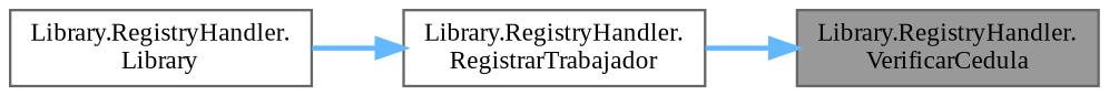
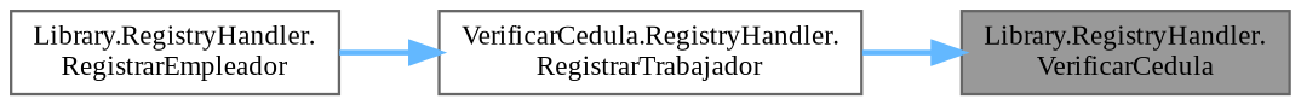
  digraph {
    fontname="Liberation Serif"
    rankdir=RL
    node [color=grey40 fillcolor=white fontname="Liberation Serif" fontsize=10 shape=box style=filled]
    edge [color=steelblue1 dir=back fontname="Liberation Serif" fontsize=10 labelfontname=Helvetica labelfontsize=10 style=bold]
    n1 [color=gray40 fillcolor=grey60 fontcolor=black height=0.2 label="Library.RegistryHandler.\lVerificarCedula" width=0.4]
-   n2 [height=0.2 label="Library.RegistryHandler.\lRegistrarTrabajador" width=0.4]
-   n3 [height=0.2 label="Library.RegistryHandler.\lLibrary" width=0.4]
+   n2 [height=0.2 label="VerificarCedula.RegistryHandler.\lRegistrarTrabajador" width=0.4]
+   n3 [height=0.2 label="Library.RegistryHandler.\lRegistrarEmpleador" width=0.4]
    n1 -> n2
    n2 -> n3
  }
